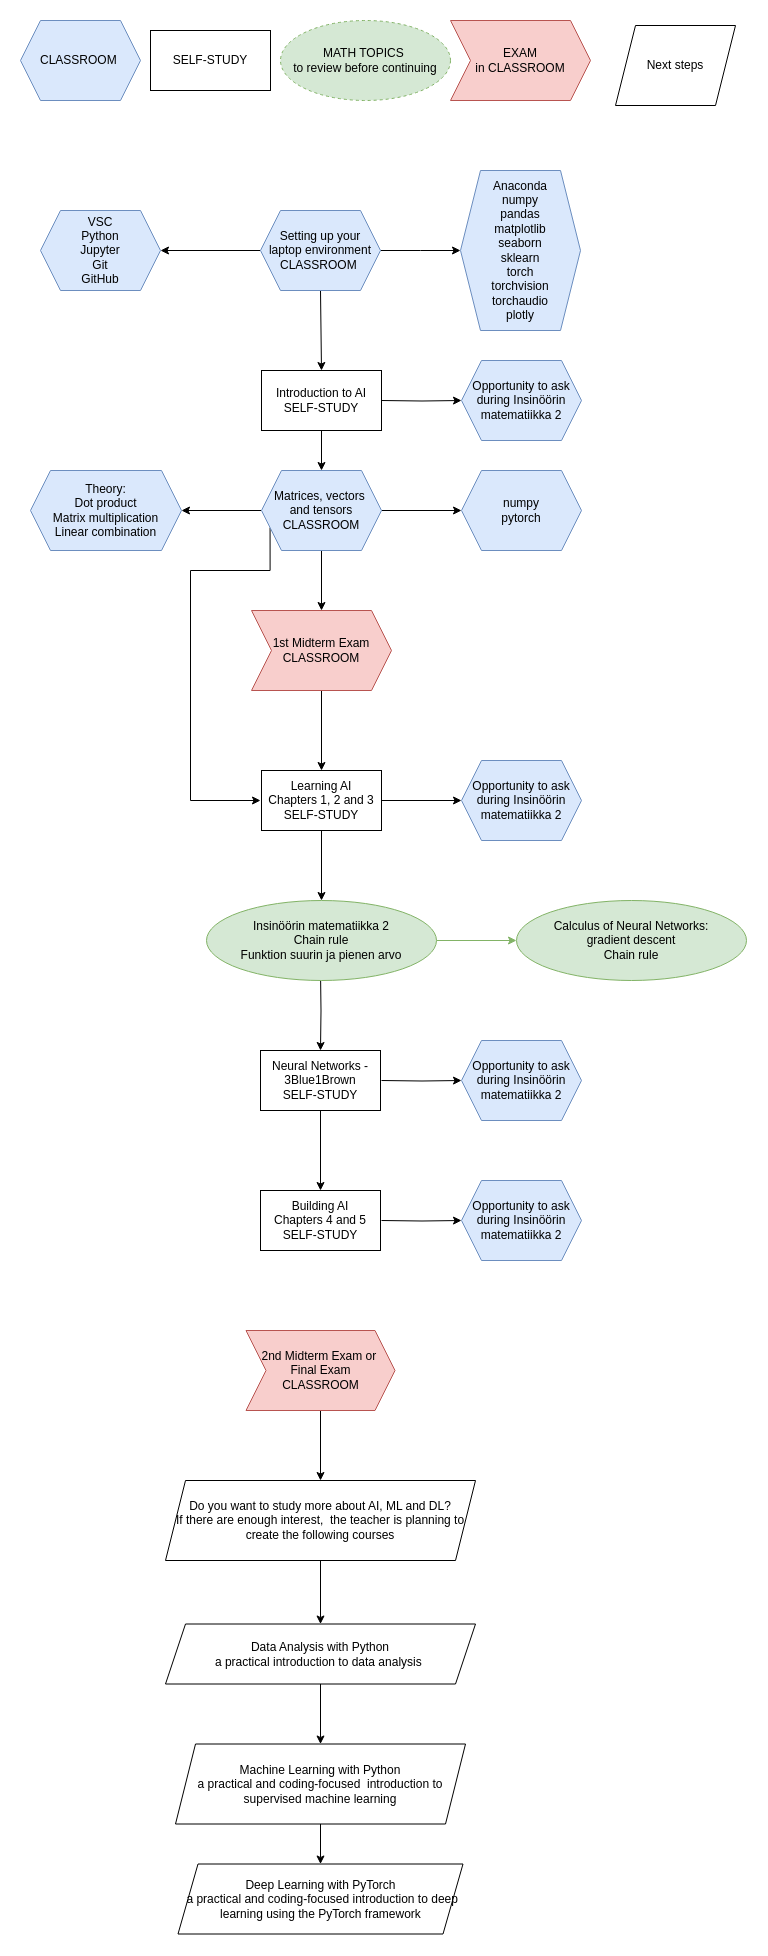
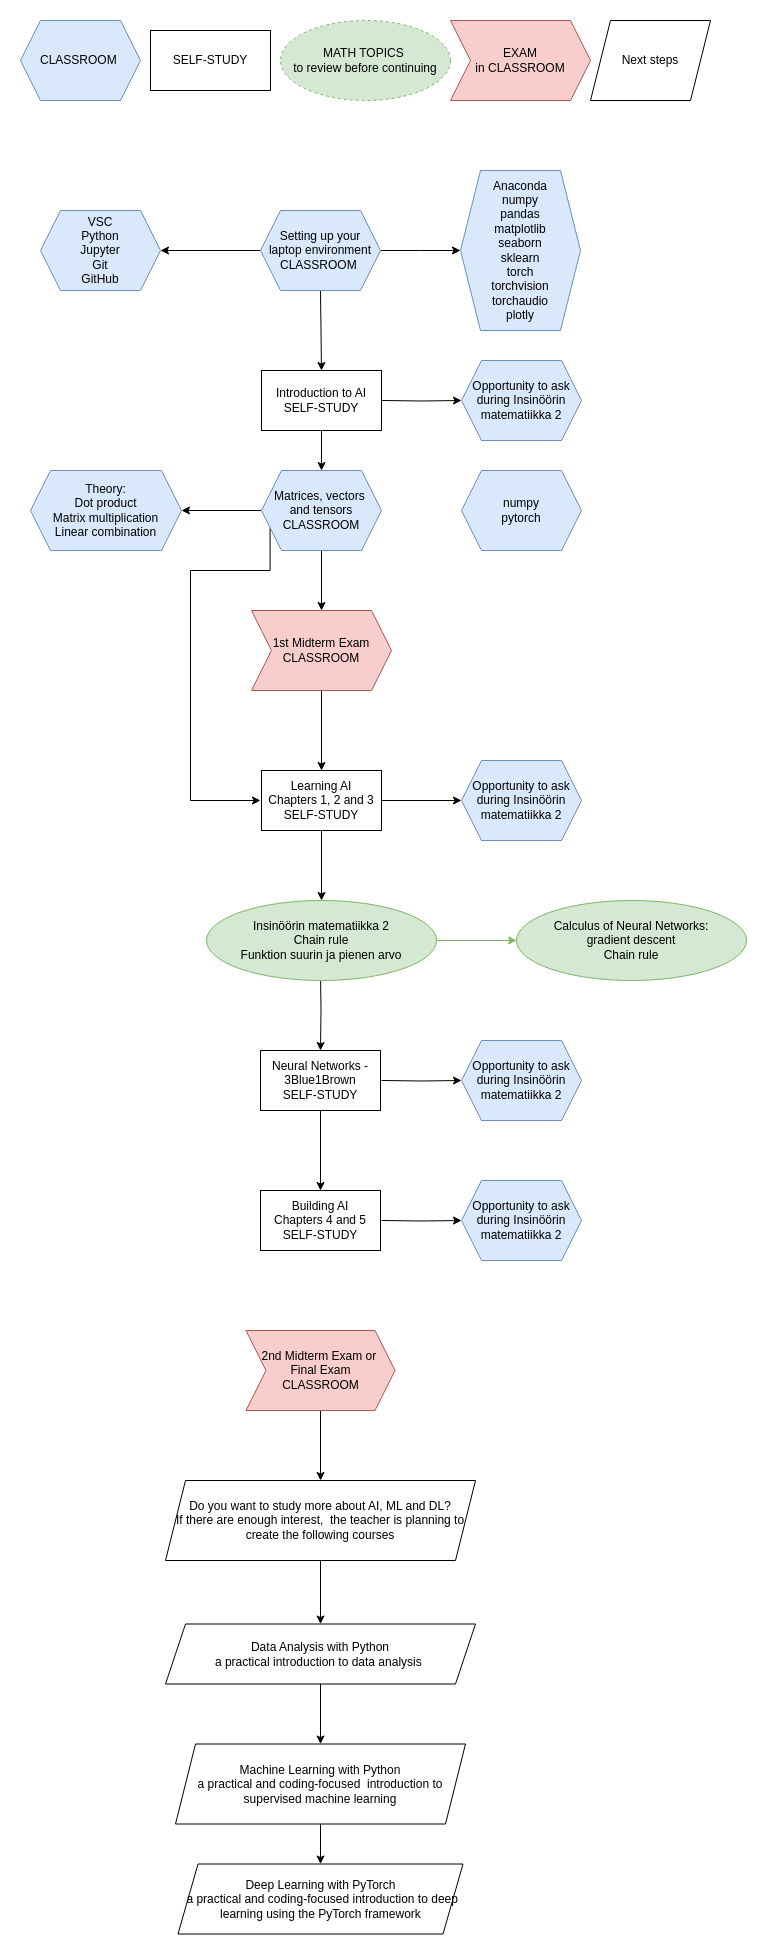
  <mxCell id="0" />
  <mxCell id="1" parent="0" />
  <mxCell id="2" value="" style="edgeStyle=orthogonalEdgeStyle;rounded=0;orthogonalLoop=1;jettySize=auto;html=1;" edge="1" parent="1" source="3" target="21"><mxGeometry relative="1" as="geometry" /></mxCell>
  <mxCell id="3" value="Introduction to AI&lt;div&gt;SELF-STUDY&lt;/div&gt;" style="rounded=0;whiteSpace=wrap;html=1;" parent="1" vertex="1"><mxGeometry x="261" y="370" width="120" height="60" as="geometry" /></mxCell>
  <mxCell id="4" value="" style="edgeStyle=orthogonalEdgeStyle;rounded=0;orthogonalLoop=1;jettySize=auto;html=1;" edge="1" parent="1" source="6" target="13"><mxGeometry relative="1" as="geometry" /></mxCell>
  <mxCell id="5" value="" style="edgeStyle=orthogonalEdgeStyle;rounded=0;orthogonalLoop=1;jettySize=auto;html=1;" edge="1" parent="1" source="6" target="29"><mxGeometry relative="1" as="geometry" /></mxCell>
  <mxCell id="6" value="Learning AI&lt;div&gt;Chapters 1, 2 and 3&lt;/div&gt;&lt;div&gt;SELF-STUDY&lt;br&gt;&lt;/div&gt;" style="whiteSpace=wrap;html=1;rounded=0;" vertex="1" parent="1"><mxGeometry x="261" y="770" width="120" height="60" as="geometry" /></mxCell>
  <mxCell id="7" value="" style="edgeStyle=orthogonalEdgeStyle;rounded=0;orthogonalLoop=1;jettySize=auto;html=1;" edge="1" parent="1" target="10"><mxGeometry relative="1" as="geometry"><mxPoint x="320" y="970" as="sourcePoint" /></mxGeometry></mxCell>
  <mxCell id="8" value="" style="edgeStyle=orthogonalEdgeStyle;rounded=0;orthogonalLoop=1;jettySize=auto;html=1;" edge="1" parent="1" target="3"><mxGeometry relative="1" as="geometry"><mxPoint x="320" y="290" as="sourcePoint" /></mxGeometry></mxCell>
  <mxCell id="9" value="" style="edgeStyle=orthogonalEdgeStyle;rounded=0;orthogonalLoop=1;jettySize=auto;html=1;" edge="1" parent="1" source="10" target="11"><mxGeometry relative="1" as="geometry" /></mxCell>
  <mxCell id="10" value="&lt;div&gt;Neural Networks - 3Blue1Brown&lt;/div&gt;&lt;div&gt;SELF-STUDY&lt;br&gt;&lt;/div&gt;" style="whiteSpace=wrap;html=1;rounded=0;" vertex="1" parent="1"><mxGeometry x="260" y="1050" width="120" height="60" as="geometry" /></mxCell>
  <mxCell id="11" value="Building AI&lt;div&gt;Chapters 4 and 5&lt;/div&gt;&lt;div&gt;SELF-STUDY&lt;/div&gt;" style="whiteSpace=wrap;html=1;rounded=0;" vertex="1" parent="1"><mxGeometry x="260" y="1190" width="120" height="60" as="geometry" /></mxCell>
  <mxCell id="12" value="" style="edgeStyle=orthogonalEdgeStyle;rounded=0;orthogonalLoop=1;jettySize=auto;html=1;fillColor=#d5e8d4;strokeColor=#82b366;" edge="1" parent="1" source="13" target="32"><mxGeometry relative="1" as="geometry" /></mxCell>
  <mxCell id="13" value="&lt;div&gt;Insinöörin matematiikka 2&lt;/div&gt;&lt;div&gt;Chain rule&lt;/div&gt;&lt;div&gt;Funktion suurin ja pienen arvo&lt;/div&gt;" style="ellipse;whiteSpace=wrap;html=1;rounded=0;fillColor=#d5e8d4;strokeColor=#82b366;" vertex="1" parent="1"><mxGeometry x="206" y="900" width="230" height="80" as="geometry" /></mxCell>
  <mxCell id="14" value="" style="edgeStyle=orthogonalEdgeStyle;rounded=0;orthogonalLoop=1;jettySize=auto;html=1;" edge="1" parent="1" source="16"><mxGeometry relative="1" as="geometry"><mxPoint x="460" y="250" as="targetPoint" /></mxGeometry></mxCell>
  <mxCell id="15" value="" style="edgeStyle=orthogonalEdgeStyle;rounded=0;orthogonalLoop=1;jettySize=auto;html=1;" edge="1" parent="1" source="16"><mxGeometry relative="1" as="geometry"><mxPoint x="160" y="250" as="targetPoint" /></mxGeometry></mxCell>
  <mxCell id="16" value="Setting up your&lt;div&gt;laptop environment&lt;/div&gt;&lt;div&gt;&lt;div&gt;CLASSROOM&amp;nbsp;&lt;/div&gt;&lt;/div&gt;" style="shape=hexagon;perimeter=hexagonPerimeter2;whiteSpace=wrap;html=1;fixedSize=1;fillColor=#dae8fc;strokeColor=#6c8ebf;" vertex="1" parent="1"><mxGeometry x="260" y="210" width="120" height="80" as="geometry" /></mxCell>
- <mxCell id="17" value="" style="edgeStyle=orthogonalEdgeStyle;rounded=0;orthogonalLoop=1;jettySize=auto;html=1;" edge="1" parent="1" source="21" target="27"><mxGeometry relative="1" as="geometry" /></mxCell>
  <mxCell id="18" value="" style="edgeStyle=orthogonalEdgeStyle;rounded=0;orthogonalLoop=1;jettySize=auto;html=1;" edge="1" parent="1" source="21" target="28"><mxGeometry relative="1" as="geometry" /></mxCell>
  <mxCell id="19" value="" style="edgeStyle=orthogonalEdgeStyle;rounded=0;orthogonalLoop=1;jettySize=auto;html=1;" edge="1" parent="1" source="21" target="39"><mxGeometry relative="1" as="geometry" /></mxCell>
  <mxCell id="20" style="edgeStyle=orthogonalEdgeStyle;rounded=0;orthogonalLoop=1;jettySize=auto;html=1;exitX=0;exitY=0.75;exitDx=0;exitDy=0;" edge="1" parent="1" source="21"><mxGeometry relative="1" as="geometry"><mxPoint x="260" y="800" as="targetPoint" /><Array as="points"><mxPoint x="270" y="570" /><mxPoint x="190" y="570" /><mxPoint x="190" y="800" /></Array></mxGeometry></mxCell>
  <mxCell id="21" value="Matrices, vectors&amp;nbsp;&lt;div&gt;and t&lt;span style=&quot;background-color: initial;&quot;&gt;ensors&lt;/span&gt;&lt;div&gt;CLASSROOM&lt;/div&gt;&lt;/div&gt;" style="shape=hexagon;perimeter=hexagonPerimeter2;whiteSpace=wrap;html=1;fixedSize=1;fillColor=#dae8fc;strokeColor=#6c8ebf;" vertex="1" parent="1"><mxGeometry x="261" y="470" width="120" height="80" as="geometry" /></mxCell>
  <mxCell id="22" value="&lt;div&gt;Anaconda&lt;/div&gt;numpy&lt;div&gt;pandas&lt;/div&gt;&lt;div&gt;matplotlib&lt;br&gt;&lt;/div&gt;&lt;div&gt;seaborn&lt;/div&gt;&lt;div&gt;sklearn&lt;/div&gt;&lt;div&gt;torch&lt;/div&gt;&lt;div&gt;torchvision&lt;br&gt;&lt;/div&gt;&lt;div&gt;torchaudio&lt;br&gt;&lt;/div&gt;&lt;div&gt;plotly&lt;/div&gt;" style="shape=hexagon;perimeter=hexagonPerimeter2;whiteSpace=wrap;html=1;fixedSize=1;fillColor=#dae8fc;strokeColor=#6c8ebf;" vertex="1" parent="1"><mxGeometry x="460" width="120" height="160" as="geometry" y="170" /></mxCell>
  <mxCell id="23" value="VSC&lt;div&gt;Python&lt;/div&gt;&lt;div&gt;Jupyter&lt;/div&gt;&lt;div&gt;Git&lt;/div&gt;&lt;div&gt;GitHub&lt;/div&gt;" style="shape=hexagon;perimeter=hexagonPerimeter2;whiteSpace=wrap;html=1;fixedSize=1;fillColor=#dae8fc;strokeColor=#6c8ebf;" vertex="1" parent="1"><mxGeometry x="40" y="210" width="120" height="80" as="geometry" /></mxCell>
  <mxCell id="24" value="&lt;div&gt;&lt;div&gt;CLASSROOM&amp;nbsp;&lt;/div&gt;&lt;/div&gt;" style="shape=hexagon;perimeter=hexagonPerimeter2;whiteSpace=wrap;html=1;fixedSize=1;fillColor=#dae8fc;strokeColor=#6c8ebf;" vertex="1" parent="1"><mxGeometry x="20" y="20" width="120" height="80" as="geometry" /></mxCell>
  <mxCell id="25" value="SELF-STUDY" style="rounded=0;whiteSpace=wrap;html=1;" vertex="1" parent="1"><mxGeometry x="150" y="30" width="120" height="60" as="geometry" /></mxCell>
  <mxCell id="26" value="MATH TOPICS&amp;nbsp;&lt;div&gt;to review before continuing&lt;/div&gt;" style="ellipse;whiteSpace=wrap;html=1;rounded=0;fillColor=#d5e8d4;strokeColor=#82b366;dashed=1;" vertex="1" parent="1"><mxGeometry x="280" y="20" width="170" height="80" as="geometry" /></mxCell>
  <mxCell id="27" value="numpy&lt;div&gt;pytorch&lt;/div&gt;" style="shape=hexagon;perimeter=hexagonPerimeter2;whiteSpace=wrap;html=1;fixedSize=1;fillColor=#dae8fc;strokeColor=#6c8ebf;" vertex="1" parent="1"><mxGeometry x="461" y="470" width="120" height="80" as="geometry" /></mxCell>
  <mxCell id="28" value="&lt;div&gt;Theory:&lt;/div&gt;Dot product&lt;div&gt;Matrix multiplication&lt;/div&gt;&lt;div&gt;Linear combination&lt;/div&gt;" style="shape=hexagon;perimeter=hexagonPerimeter2;whiteSpace=wrap;html=1;fixedSize=1;fillColor=#dae8fc;strokeColor=#6c8ebf;" vertex="1" parent="1"><mxGeometry x="30" y="470" width="151" height="80" as="geometry" /></mxCell>
  <mxCell id="29" value="Opportunity to ask during Insinöörin matematiikka 2" style="shape=hexagon;perimeter=hexagonPerimeter2;whiteSpace=wrap;html=1;fixedSize=1;rounded=0;fillColor=#dae8fc;strokeColor=#6c8ebf;" vertex="1" parent="1"><mxGeometry x="461" y="760" width="120" height="80" as="geometry" /></mxCell>
  <mxCell id="30" value="" style="edgeStyle=orthogonalEdgeStyle;rounded=0;orthogonalLoop=1;jettySize=auto;html=1;" edge="1" parent="1" target="31"><mxGeometry relative="1" as="geometry"><mxPoint x="381" y="400" as="sourcePoint" /></mxGeometry></mxCell>
  <mxCell id="31" value="Opportunity to ask during Insinöörin matematiikka 2" style="shape=hexagon;perimeter=hexagonPerimeter2;whiteSpace=wrap;html=1;fixedSize=1;rounded=0;fillColor=#dae8fc;strokeColor=#6c8ebf;" vertex="1" parent="1"><mxGeometry x="461" y="360" width="120" height="80" as="geometry" /></mxCell>
  <mxCell id="32" value="&lt;div&gt;Calculus of Neural Networks:&lt;/div&gt;&lt;div&gt;gradient descent&lt;br&gt;&lt;/div&gt;&lt;div&gt;Chain rule&lt;/div&gt;" style="ellipse;whiteSpace=wrap;html=1;rounded=0;fillColor=#d5e8d4;strokeColor=#82b366;" vertex="1" parent="1"><mxGeometry x="516" y="900" width="230" height="80" as="geometry" /></mxCell>
  <mxCell id="33" value="" style="edgeStyle=orthogonalEdgeStyle;rounded=0;orthogonalLoop=1;jettySize=auto;html=1;" edge="1" parent="1" target="34"><mxGeometry relative="1" as="geometry"><mxPoint x="381" y="1220" as="sourcePoint" /></mxGeometry></mxCell>
  <mxCell id="34" value="Opportunity to ask during Insinöörin matematiikka 2" style="shape=hexagon;perimeter=hexagonPerimeter2;whiteSpace=wrap;html=1;fixedSize=1;rounded=0;fillColor=#dae8fc;strokeColor=#6c8ebf;" vertex="1" parent="1"><mxGeometry x="461" y="1180" width="120" height="80" as="geometry" /></mxCell>
  <mxCell id="35" value="" style="edgeStyle=orthogonalEdgeStyle;rounded=0;orthogonalLoop=1;jettySize=auto;html=1;" edge="1" parent="1" target="36"><mxGeometry relative="1" as="geometry"><mxPoint x="381" y="1080" as="sourcePoint" /></mxGeometry></mxCell>
  <mxCell id="36" value="Opportunity to ask during Insinöörin matematiikka 2" style="shape=hexagon;perimeter=hexagonPerimeter2;whiteSpace=wrap;html=1;fixedSize=1;rounded=0;fillColor=#dae8fc;strokeColor=#6c8ebf;" vertex="1" parent="1"><mxGeometry x="461" y="1040" width="120" height="80" as="geometry" /></mxCell>
  <mxCell id="37" value="EXAM&lt;div&gt;in CLASSROOM&lt;/div&gt;" style="shape=step;perimeter=stepPerimeter;whiteSpace=wrap;html=1;fixedSize=1;fillColor=#f8cecc;strokeColor=#b85450;" vertex="1" parent="1"><mxGeometry x="450" y="20" width="140" height="80" as="geometry" /></mxCell>
  <mxCell id="38" value="" style="edgeStyle=orthogonalEdgeStyle;rounded=0;orthogonalLoop=1;jettySize=auto;html=1;" edge="1" parent="1" source="39" target="6"><mxGeometry relative="1" as="geometry" /></mxCell>
  <mxCell id="39" value="1st Midterm Exam&lt;div&gt;CLASSROOM&lt;/div&gt;" style="shape=step;perimeter=stepPerimeter;whiteSpace=wrap;html=1;fixedSize=1;fillColor=#f8cecc;strokeColor=#b85450;" vertex="1" parent="1"><mxGeometry x="251" y="610" width="140" height="80" as="geometry" /></mxCell>
  <mxCell id="40" value="" style="edgeStyle=orthogonalEdgeStyle;rounded=0;orthogonalLoop=1;jettySize=auto;html=1;" edge="1" parent="1" source="41" target="43"><mxGeometry relative="1" as="geometry" /></mxCell>
  <mxCell id="41" value="2nd Midterm Exam or&amp;nbsp;&lt;div&gt;Final Exam&lt;div&gt;CLASSROOM&lt;/div&gt;&lt;/div&gt;" style="shape=step;perimeter=stepPerimeter;whiteSpace=wrap;html=1;fixedSize=1;fillColor=#f8cecc;strokeColor=#b85450;" vertex="1" parent="1"><mxGeometry x="245.5" y="1330" width="149" height="80" as="geometry" /></mxCell>
  <mxCell id="42" value="" style="edgeStyle=orthogonalEdgeStyle;rounded=0;orthogonalLoop=1;jettySize=auto;html=1;" edge="1" parent="1" source="43" target="45"><mxGeometry relative="1" as="geometry" /></mxCell>
  <mxCell id="43" value="Do you want to study more about AI, ML and DL?&lt;div&gt;If there are enough interest,&amp;nbsp; the teacher is planning to create the following courses&lt;/div&gt;" style="shape=parallelogram;perimeter=parallelogramPerimeter;whiteSpace=wrap;html=1;fixedSize=1;" vertex="1" parent="1"><mxGeometry x="165" y="1480" width="310" height="80" as="geometry" /></mxCell>
  <mxCell id="44" value="" style="edgeStyle=orthogonalEdgeStyle;rounded=0;orthogonalLoop=1;jettySize=auto;html=1;" edge="1" parent="1" source="45" target="47"><mxGeometry relative="1" as="geometry" /></mxCell>
  <mxCell id="45" value="Data Analysis with Python&lt;div&gt;a practical introduction to data analysis&amp;nbsp;&lt;br&gt;&lt;/div&gt;" style="shape=parallelogram;perimeter=parallelogramPerimeter;whiteSpace=wrap;html=1;fixedSize=1;" vertex="1" parent="1"><mxGeometry x="165" y="1623.5" width="310" height="60" as="geometry" /></mxCell>
  <mxCell id="46" value="" style="edgeStyle=orthogonalEdgeStyle;rounded=0;orthogonalLoop=1;jettySize=auto;html=1;" edge="1" parent="1" source="47" target="48"><mxGeometry relative="1" as="geometry" /></mxCell>
  <mxCell id="47" value="&lt;div&gt;Machine Learning with Python&lt;/div&gt;&lt;div&gt;&lt;span style=&quot;background-color: initial;&quot;&gt;a practical&amp;nbsp;&lt;/span&gt;and coding-focused&lt;span style=&quot;background-color: initial;&quot;&gt;&amp;nbsp; introduction to supervised machine learning&lt;/span&gt;&lt;/div&gt;" style="shape=parallelogram;perimeter=parallelogramPerimeter;whiteSpace=wrap;html=1;fixedSize=1;" vertex="1" parent="1"><mxGeometry x="175" y="1743.5" width="290" height="80" as="geometry" /></mxCell>
  <mxCell id="48" value="Deep Learning with PyTorch&lt;div&gt;&amp;nbsp;a practical and coding-focused introduction to deep learning using the PyTorch framework&lt;br&gt;&lt;/div&gt;" style="shape=parallelogram;perimeter=parallelogramPerimeter;whiteSpace=wrap;html=1;fixedSize=1;" vertex="1" parent="1"><mxGeometry x="177.5" y="1863.5" width="285" height="70" as="geometry" /></mxCell>
- <mxCell id="49" value="Next steps" style="shape=parallelogram;perimeter=parallelogramPerimeter;whiteSpace=wrap;html=1;fixedSize=1;" vertex="1" parent="1"><mxGeometry x="615" y="25" width="120" height="80" as="geometry" /></mxCell>
+ <mxCell id="49" value="Next steps" style="shape=parallelogram;perimeter=parallelogramPerimeter;whiteSpace=wrap;html=1;fixedSize=1;" vertex="1" parent="1"><mxGeometry x="590" y="20" width="120" height="80" as="geometry" /></mxCell>
